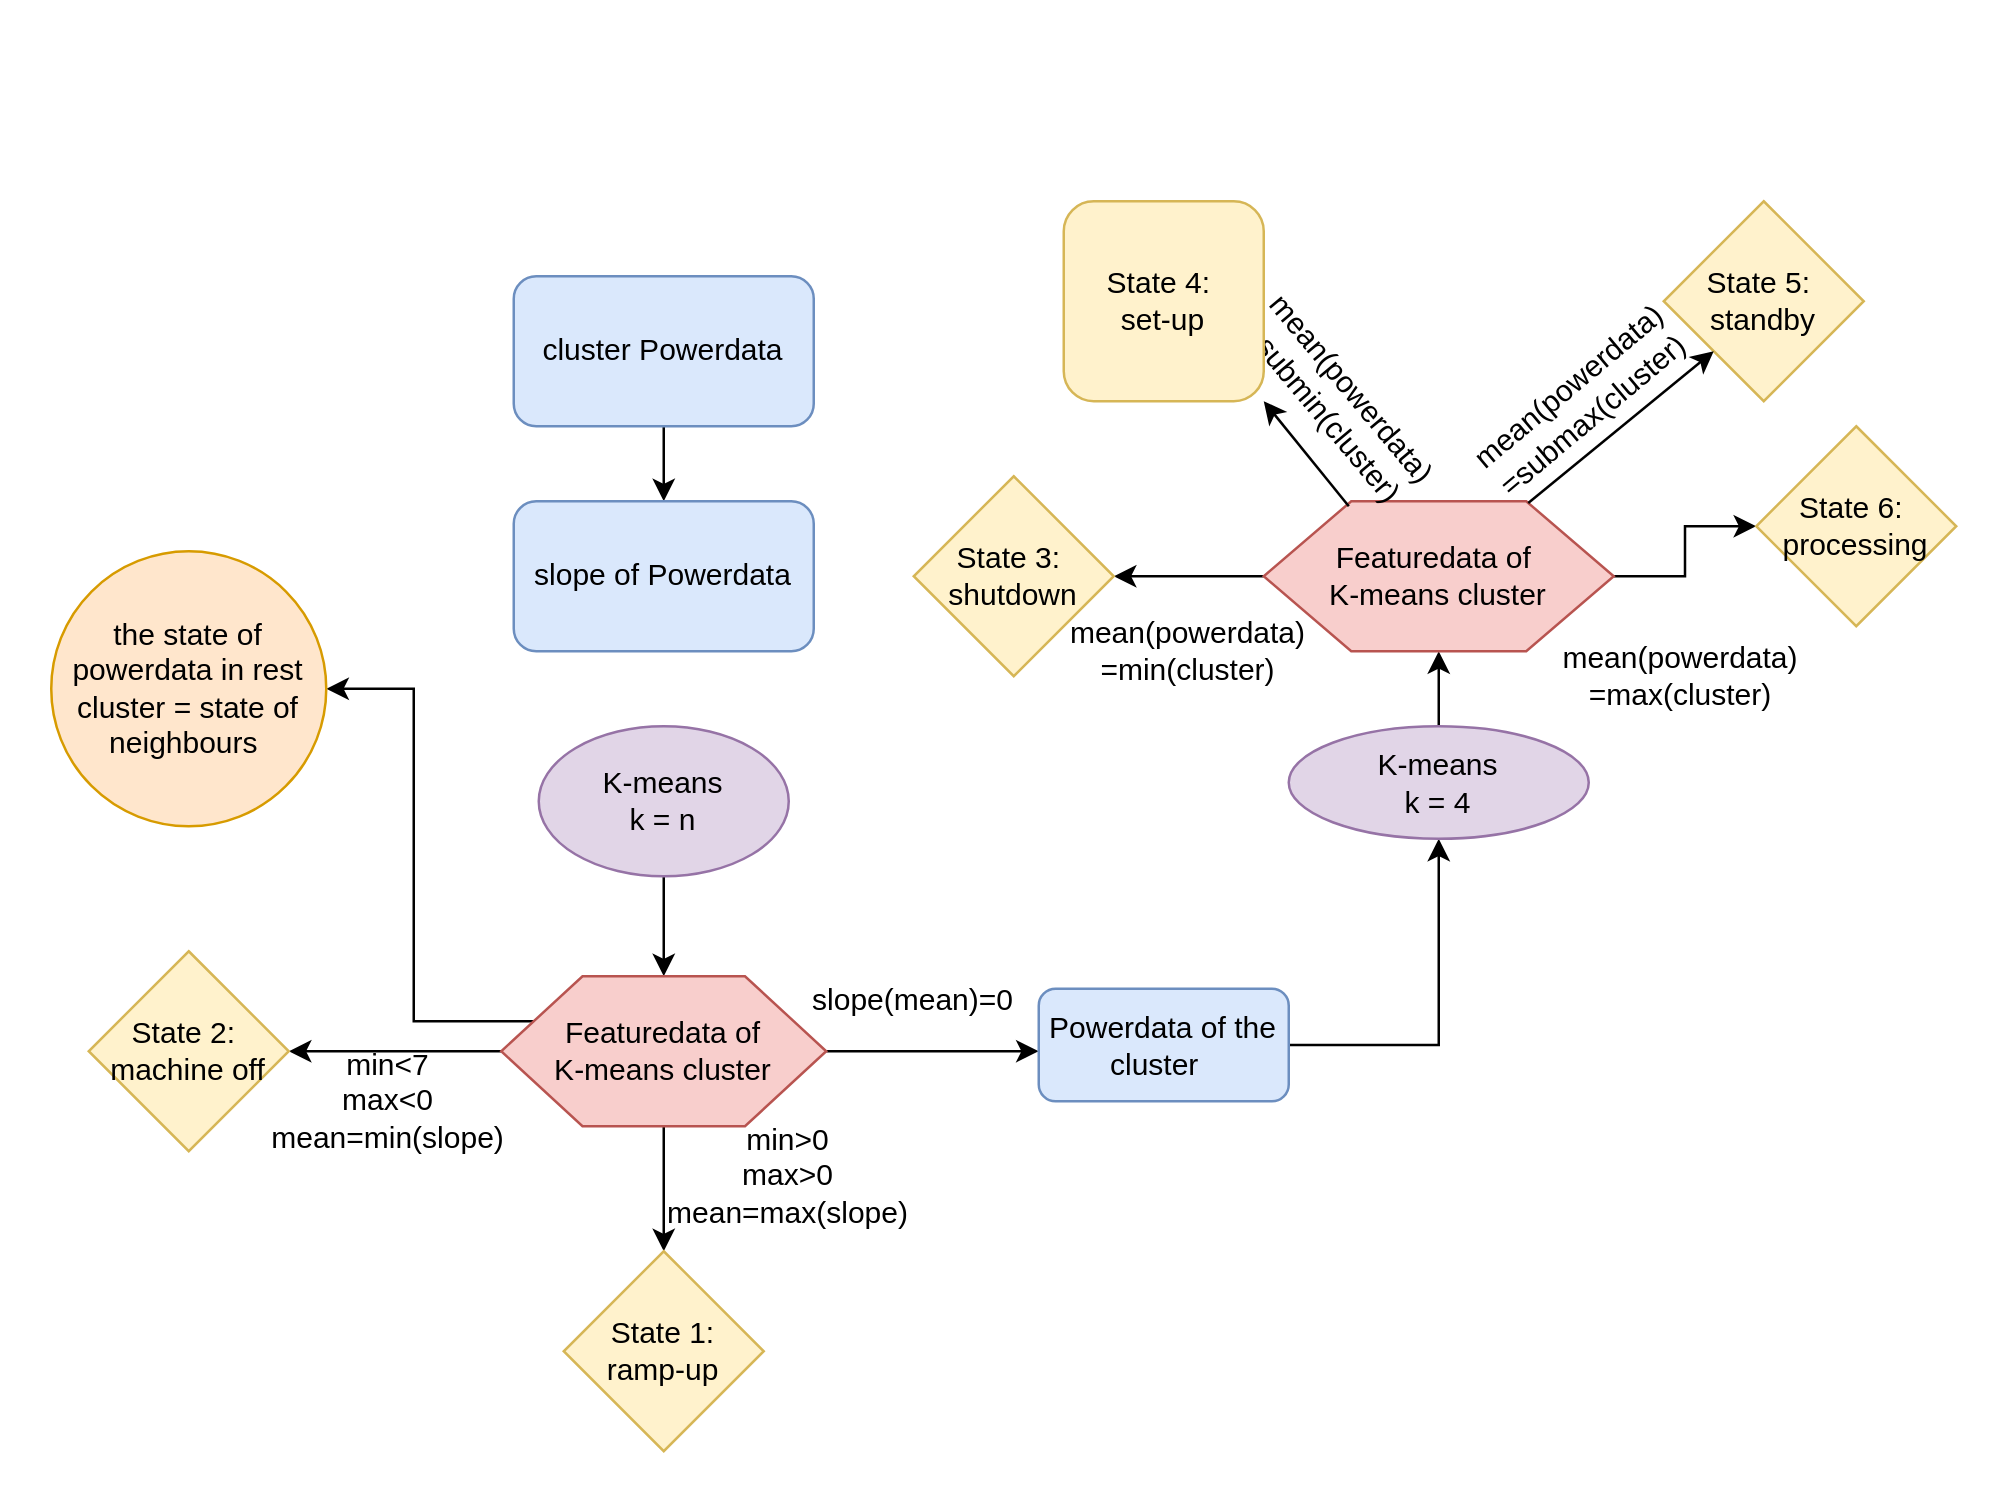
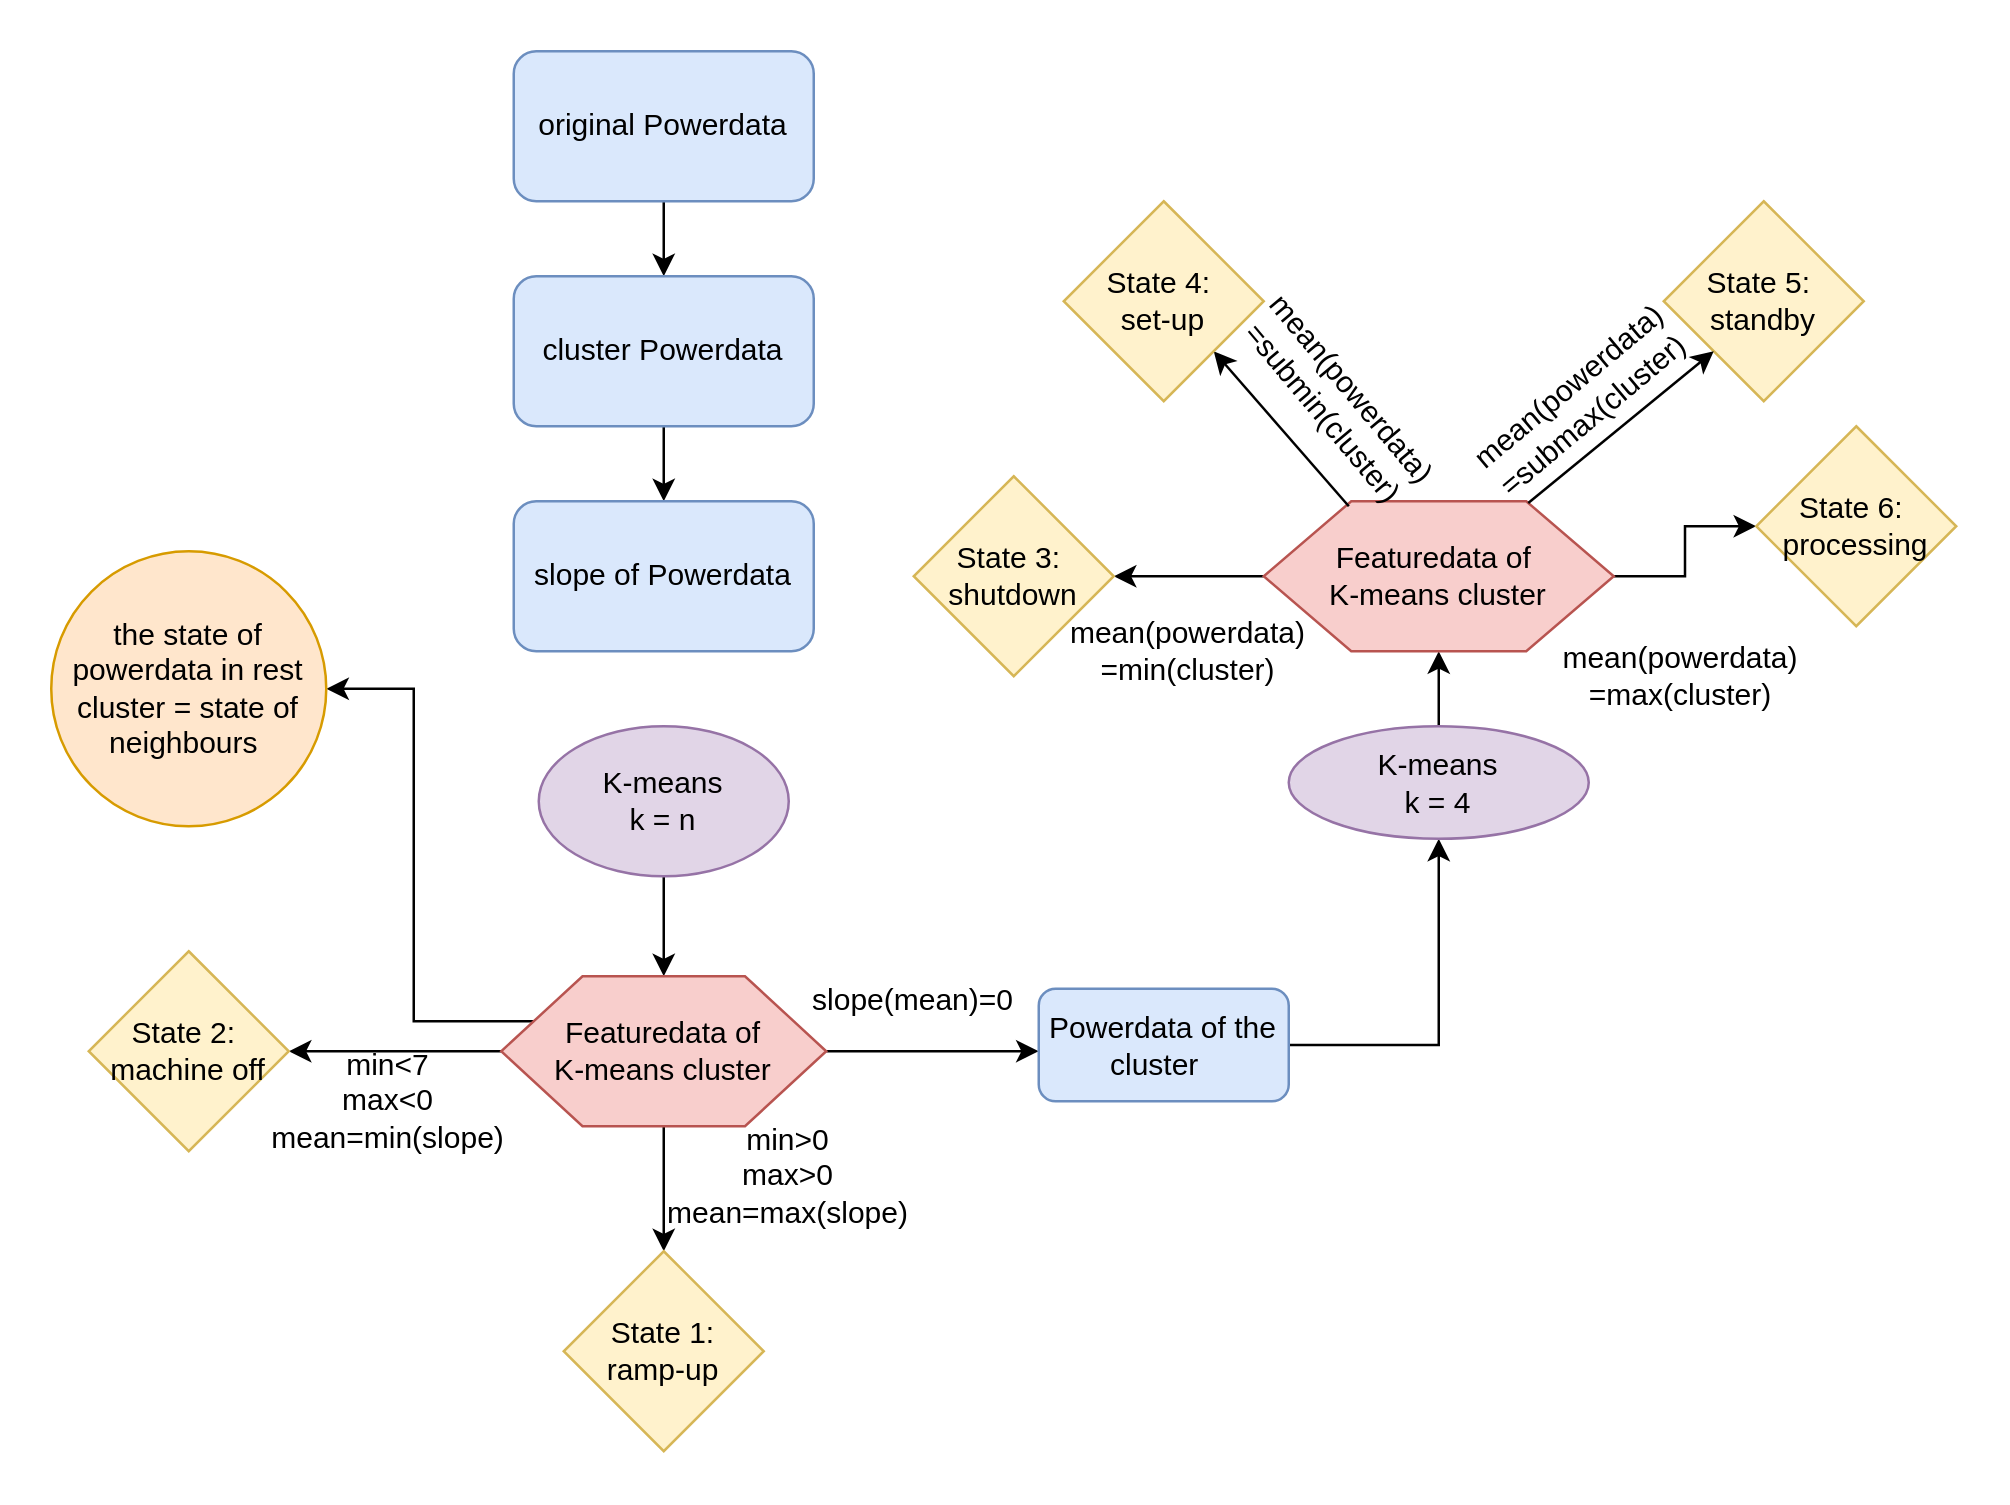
  <mxCell id="0" />
  <mxCell id="1" parent="0" />
+ <mxCell id="2" value="" style="edgeStyle=orthogonalEdgeStyle;rounded=0;orthogonalLoop=1;jettySize=auto;html=1;" parent="1" source="3" target="5" edge="1"><mxGeometry relative="1" as="geometry" /></mxCell>
+ <mxCell id="3" value="original Powerdata" style="rounded=1;whiteSpace=wrap;html=1;fillColor=#dae8fc;strokeColor=#6c8ebf;" parent="1" vertex="1"><mxGeometry x="205" y="20" width="120" height="60" as="geometry" /></mxCell>
  <mxCell id="4" value="" style="edgeStyle=orthogonalEdgeStyle;rounded=0;orthogonalLoop=1;jettySize=auto;html=1;" parent="1" source="5" target="6" edge="1"><mxGeometry relative="1" as="geometry" /></mxCell>
  <mxCell id="5" value="cluster Powerdata" style="rounded=1;whiteSpace=wrap;html=1;fillColor=#dae8fc;strokeColor=#6c8ebf;" parent="1" vertex="1"><mxGeometry x="205" y="110" width="120" height="60" as="geometry" /></mxCell>
  <mxCell id="6" value="slope of Powerdata" style="rounded=1;whiteSpace=wrap;html=1;fillColor=#dae8fc;strokeColor=#6c8ebf;" parent="1" vertex="1"><mxGeometry x="205" y="200" width="120" height="60" as="geometry" /></mxCell>
  <mxCell id="7" value="" style="edgeStyle=orthogonalEdgeStyle;rounded=0;orthogonalLoop=1;jettySize=auto;html=1;" parent="1" source="8" edge="1"><mxGeometry relative="1" as="geometry"><mxPoint x="265" y="390" as="targetPoint" /></mxGeometry></mxCell>
  <mxCell id="8" value="K-means&lt;br&gt;k = n" style="ellipse;whiteSpace=wrap;html=1;fillColor=#e1d5e7;strokeColor=#9673a6;" parent="1" vertex="1"><mxGeometry x="215" y="290" width="100" height="60" as="geometry" /></mxCell>
  <mxCell id="9" value="" style="edgeStyle=orthogonalEdgeStyle;rounded=0;orthogonalLoop=1;jettySize=auto;html=1;" parent="1" source="13" edge="1"><mxGeometry relative="1" as="geometry"><mxPoint x="415" y="420" as="targetPoint" /></mxGeometry></mxCell>
  <mxCell id="10" value="" style="edgeStyle=orthogonalEdgeStyle;rounded=0;orthogonalLoop=1;jettySize=auto;html=1;entryX=1;entryY=0.5;entryDx=0;entryDy=0;" parent="1" source="13" target="15" edge="1"><mxGeometry relative="1" as="geometry"><mxPoint x="125" y="420" as="targetPoint" /></mxGeometry></mxCell>
  <mxCell id="11" value="" style="edgeStyle=orthogonalEdgeStyle;rounded=0;orthogonalLoop=1;jettySize=auto;html=1;" parent="1" source="13" edge="1"><mxGeometry relative="1" as="geometry"><mxPoint x="265" y="500" as="targetPoint" /></mxGeometry></mxCell>
  <mxCell id="12" style="edgeStyle=orthogonalEdgeStyle;rounded=0;orthogonalLoop=1;jettySize=auto;html=1;exitX=0;exitY=0.25;exitDx=0;exitDy=0;entryX=1;entryY=0.5;entryDx=0;entryDy=0;" parent="1" source="13" edge="1" target="34"><mxGeometry relative="1" as="geometry"><mxPoint x="145" y="280" as="targetPoint" /></mxGeometry></mxCell>
  <mxCell id="13" value="Featuredata of &lt;br&gt;&amp;nbsp;K-means cluster&amp;nbsp;" style="shape=hexagon;perimeter=hexagonPerimeter2;whiteSpace=wrap;html=1;fillColor=#f8cecc;strokeColor=#b85450;" parent="1" vertex="1"><mxGeometry x="200" y="390" width="130" height="60" as="geometry" /></mxCell>
  <mxCell id="14" value="State 1:&lt;br&gt;ramp-up" style="rhombus;whiteSpace=wrap;html=1;fillColor=#fff2cc;strokeColor=#d6b656;" parent="1" vertex="1"><mxGeometry x="225" y="500" width="80" height="80" as="geometry" /></mxCell>
  <mxCell id="15" value="State 2:&amp;nbsp;&lt;br&gt;machine off" style="rhombus;whiteSpace=wrap;html=1;fillColor=#fff2cc;strokeColor=#d6b656;" parent="1" vertex="1"><mxGeometry x="35" y="380" width="80" height="80" as="geometry" /></mxCell>
  <mxCell id="16" value="min&amp;lt;7&lt;br&gt;max&amp;lt;0&lt;br&gt;mean=min(slope)" style="text;html=1;strokeColor=none;fillColor=none;align=center;verticalAlign=middle;whiteSpace=wrap;rounded=0;" parent="1" vertex="1"><mxGeometry x="135" y="430" width="40" height="20" as="geometry" /></mxCell>
  <mxCell id="17" value="min&amp;gt;0&lt;br&gt;max&amp;gt;0&lt;br&gt;mean=max(slope)" style="text;html=1;strokeColor=none;fillColor=none;align=center;verticalAlign=middle;whiteSpace=wrap;rounded=0;" parent="1" vertex="1"><mxGeometry x="295" y="460" width="40" height="20" as="geometry" /></mxCell>
  <mxCell id="18" value="&lt;span style=&quot;white-space: normal&quot;&gt;State 5:&amp;nbsp;&lt;/span&gt;&lt;br style=&quot;white-space: normal&quot;&gt;standby" style="rhombus;whiteSpace=wrap;html=1;fillColor=#fff2cc;strokeColor=#d6b656;" parent="1" vertex="1"><mxGeometry x="665" y="80" width="80" height="80" as="geometry" /></mxCell>
  <mxCell id="19" style="edgeStyle=orthogonalEdgeStyle;rounded=0;orthogonalLoop=1;jettySize=auto;html=1;entryX=0.5;entryY=1;entryDx=0;entryDy=0;" parent="1" source="20" target="23" edge="1"><mxGeometry relative="1" as="geometry"><Array as="points"><mxPoint x="575" y="418" /><mxPoint x="575" y="350" /></Array></mxGeometry></mxCell>
  <mxCell id="20" value="Powerdata of the cluster &amp;nbsp;" style="rounded=1;whiteSpace=wrap;html=1;fillColor=#dae8fc;strokeColor=#6c8ebf;" parent="1" vertex="1"><mxGeometry x="415" y="395" width="100" height="45" as="geometry" /></mxCell>
  <mxCell id="21" value="slope(mean)=0" style="text;html=1;strokeColor=none;fillColor=none;align=center;verticalAlign=middle;whiteSpace=wrap;rounded=0;" parent="1" vertex="1"><mxGeometry x="345" y="390" width="40" height="20" as="geometry" /></mxCell>
  <mxCell id="22" style="edgeStyle=orthogonalEdgeStyle;rounded=0;orthogonalLoop=1;jettySize=auto;html=1;exitX=0.5;exitY=0;exitDx=0;exitDy=0;entryX=0.5;entryY=1;entryDx=0;entryDy=0;" parent="1" source="23" target="26" edge="1"><mxGeometry relative="1" as="geometry" /></mxCell>
  <mxCell id="23" value="&lt;span style=&quot;white-space: normal&quot;&gt;K-means&lt;/span&gt;&lt;br style=&quot;white-space: normal&quot;&gt;&lt;span style=&quot;white-space: normal&quot;&gt;k = 4&lt;/span&gt;" style="ellipse;whiteSpace=wrap;html=1;fillColor=#e1d5e7;strokeColor=#9673a6;" parent="1" vertex="1"><mxGeometry x="515" y="290" width="120" height="45" as="geometry" /></mxCell>
  <mxCell id="24" style="edgeStyle=orthogonalEdgeStyle;rounded=0;orthogonalLoop=1;jettySize=auto;html=1;exitX=0;exitY=0.5;exitDx=0;exitDy=0;entryX=1;entryY=0.5;entryDx=0;entryDy=0;" parent="1" source="26" target="27" edge="1"><mxGeometry relative="1" as="geometry" /></mxCell>
  <mxCell id="25" style="edgeStyle=orthogonalEdgeStyle;rounded=0;orthogonalLoop=1;jettySize=auto;html=1;exitX=1;exitY=0.5;exitDx=0;exitDy=0;" parent="1" source="26" target="28" edge="1"><mxGeometry relative="1" as="geometry" /></mxCell>
  <mxCell id="26" value="&lt;span style=&quot;white-space: normal&quot;&gt;Featuredata of&amp;nbsp;&lt;/span&gt;&lt;br style=&quot;white-space: normal&quot;&gt;&lt;span style=&quot;white-space: normal&quot;&gt;&amp;nbsp;K-means cluster&amp;nbsp;&lt;/span&gt;" style="shape=hexagon;perimeter=hexagonPerimeter2;whiteSpace=wrap;html=1;fillColor=#f8cecc;strokeColor=#b85450;" parent="1" vertex="1"><mxGeometry x="505" y="200" width="140" height="60" as="geometry" /></mxCell>
  <mxCell id="27" value="&lt;span style=&quot;white-space: normal&quot;&gt;State 3:&amp;nbsp;&lt;/span&gt;&lt;br style=&quot;white-space: normal&quot;&gt;shutdown" style="rhombus;whiteSpace=wrap;html=1;fillColor=#fff2cc;strokeColor=#d6b656;" parent="1" vertex="1"><mxGeometry x="365" y="190" width="80" height="80" as="geometry" /></mxCell>
  <mxCell id="28" value="&lt;span style=&quot;white-space: normal&quot;&gt;State 6:&amp;nbsp;&lt;/span&gt;&lt;br style=&quot;white-space: normal&quot;&gt;processing" style="rhombus;whiteSpace=wrap;html=1;fillColor=#fff2cc;strokeColor=#d6b656;" parent="1" vertex="1"><mxGeometry x="702" y="170" width="80" height="80" as="geometry" /></mxCell>
  <mxCell id="29" value="" style="endArrow=classic;html=1;entryX=0;entryY=1;entryDx=0;entryDy=0;" parent="1" target="18" edge="1" source="26"><mxGeometry width="50" height="50" relative="1" as="geometry"><mxPoint x="690" y="200" as="sourcePoint" /><mxPoint x="735" y="270" as="targetPoint" /></mxGeometry></mxCell>
  <mxCell id="30" value="mean(powerdata)&lt;br&gt;=min(cluster)" style="text;html=1;strokeColor=none;fillColor=none;align=center;verticalAlign=middle;whiteSpace=wrap;rounded=0;" parent="1" vertex="1"><mxGeometry x="455" y="250" width="40" height="20" as="geometry" /></mxCell>
  <mxCell id="31" value="mean(powerdata)&lt;br&gt;=max(cluster)" style="text;html=1;strokeColor=none;fillColor=none;align=center;verticalAlign=middle;whiteSpace=wrap;rounded=0;" parent="1" vertex="1"><mxGeometry x="652" y="260" width="40" height="20" as="geometry" /></mxCell>
  <mxCell id="32" value="mean(powerdata)&lt;br&gt;=submin(cluster)" style="text;html=1;strokeColor=none;fillColor=none;align=center;verticalAlign=middle;whiteSpace=wrap;rounded=0;rotation=50;" parent="1" vertex="1"><mxGeometry x="515" y="150" width="40" height="20" as="geometry" /></mxCell>
  <mxCell id="33" value="mean(powerdata)&lt;br&gt;=submax(cluster)" style="text;html=1;strokeColor=none;fillColor=none;align=center;verticalAlign=middle;whiteSpace=wrap;rounded=0;rotation=-40;" parent="1" vertex="1"><mxGeometry x="612" y="150" width="40" height="20" as="geometry" /></mxCell>
  <mxCell id="34" value="the state of powerdata in rest cluster = state of neighbours&amp;nbsp;" style="ellipse;whiteSpace=wrap;html=1;aspect=fixed;fillColor=#ffe6cc;strokeColor=#d79b00;" parent="1" vertex="1"><mxGeometry x="20" y="220" width="110" height="110" as="geometry" /></mxCell>
  <mxCell id="35" value="" style="endArrow=classic;html=1;entryX=1;entryY=1;entryDx=0;entryDy=0;exitX=0.243;exitY=0.033;exitDx=0;exitDy=0;exitPerimeter=0;" parent="1" source="26" target="36" edge="1"><mxGeometry width="50" height="50" relative="1" as="geometry"><mxPoint x="615" y="200" as="sourcePoint" /><mxPoint x="550" y="140" as="targetPoint" /></mxGeometry></mxCell>
- <mxCell id="36" value="&lt;span style=&quot;white-space: normal&quot;&gt;State 4:&amp;nbsp;&lt;/span&gt;&lt;br style=&quot;white-space: normal&quot;&gt;set-up" style="whiteSpace=wrap;html=1;fillColor=#fff2cc;strokeColor=#d6b656;rounded=1;" parent="1" vertex="1"><mxGeometry x="425" y="80" width="80" height="80" as="geometry" /></mxCell>
+ <mxCell id="36" value="&lt;span style=&quot;white-space: normal&quot;&gt;State 4:&amp;nbsp;&lt;/span&gt;&lt;br style=&quot;white-space: normal&quot;&gt;set-up" style="rhombus;whiteSpace=wrap;html=1;fillColor=#fff2cc;strokeColor=#d6b656;" parent="1" vertex="1"><mxGeometry x="425" y="80" width="80" height="80" as="geometry" /></mxCell>
